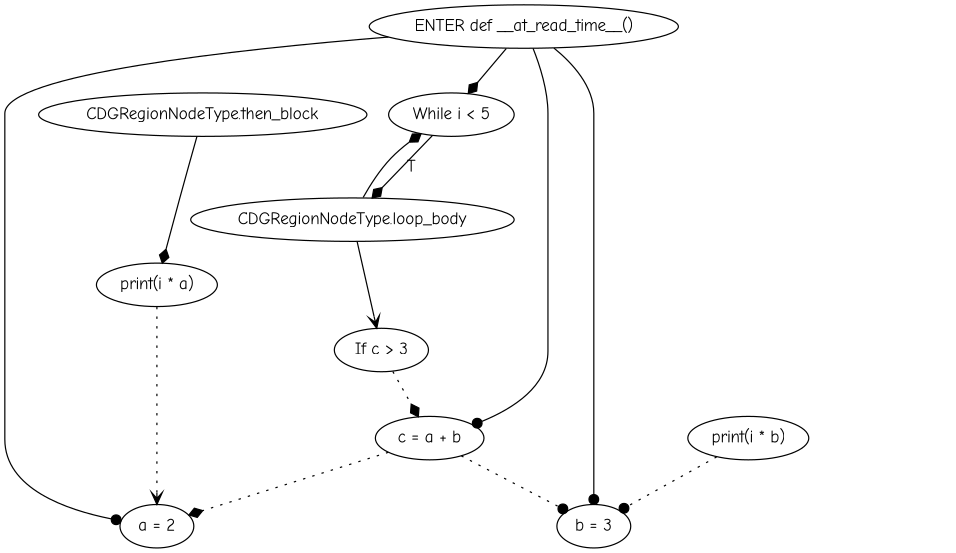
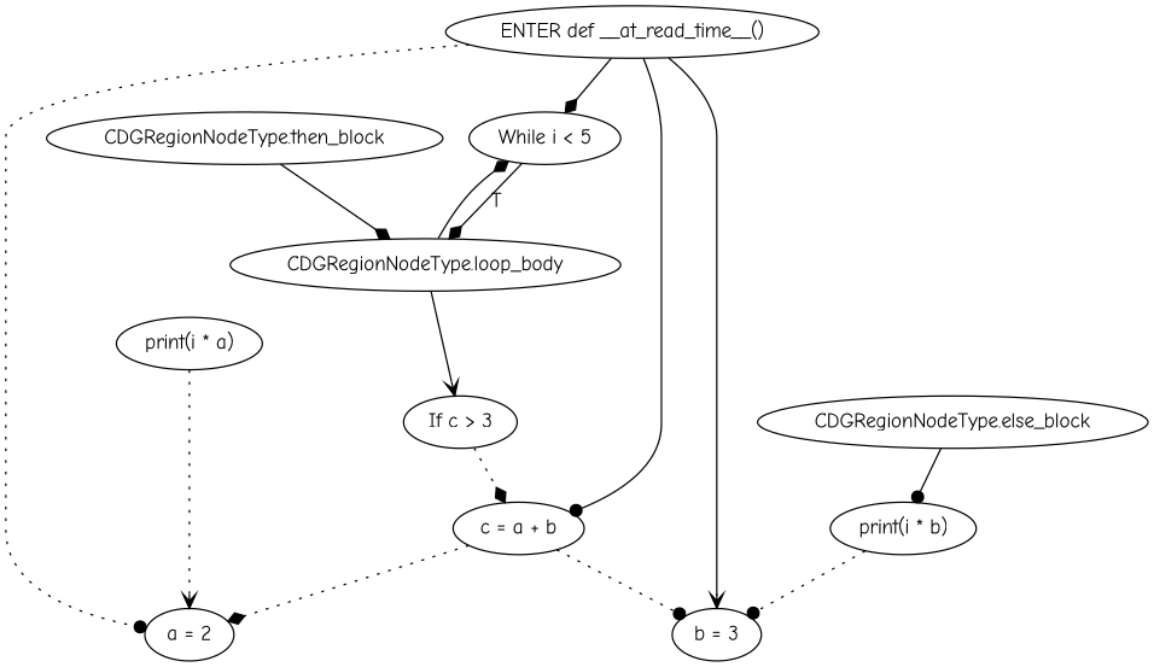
  digraph {
    fontname="Comic Neue"
    node [fontname="Comic Neue"]
    edge [arrowhead=dot fontname="Comic Neue" style=solid]
    n1 [label="ENTER def __at_read_time__()"]
    n2 [label="a = 2"]
    n3 [label="b = 3"]
    n4 [label="c = a + b"]
    n5 [label="While i < 5"]
    n6 [label="CDGRegionNodeType.loop_body"]
    n7 [label="If c > 3"]
    n8 [label="CDGRegionNodeType.then_block"]
+   n9 [label="CDGRegionNodeType.else_block"]
    n10 [label="print(i * a)"]
    n11 [label="print(i * b)"]
    subgraph sub_1 {
    }
    subgraph sub_2 {
      n1
      n2
      n3
      n4
      n5
      n6
      n7
      n8
+     n9
      n10
      n11
    }
-   n1 -> n2
-   n1 -> n3
+   n1 -> n2 [style=dotted]
+   n1 -> n3 [arrowhead=vee]
    n1 -> n4
    n1 -> n5 [arrowhead=diamond]
    n4 -> n2 [arrowhead=diamond style=dotted]
    n4 -> n3 [style=dotted]
    n5 -> n6 [arrowhead=diamond label=T]
    n6 -> n5 [arrowhead=diamond]
    n6 -> n7 [arrowhead=vee]
    n7 -> n4 [arrowhead=diamond style=dotted]
-   n8 -> n10 [arrowhead=diamond]
+   n8 -> n6 [arrowhead=diamond]
+   n9 -> n11
    n10 -> n2 [arrowhead=vee style=dotted]
    n11 -> n3 [style=dotted]
  }
